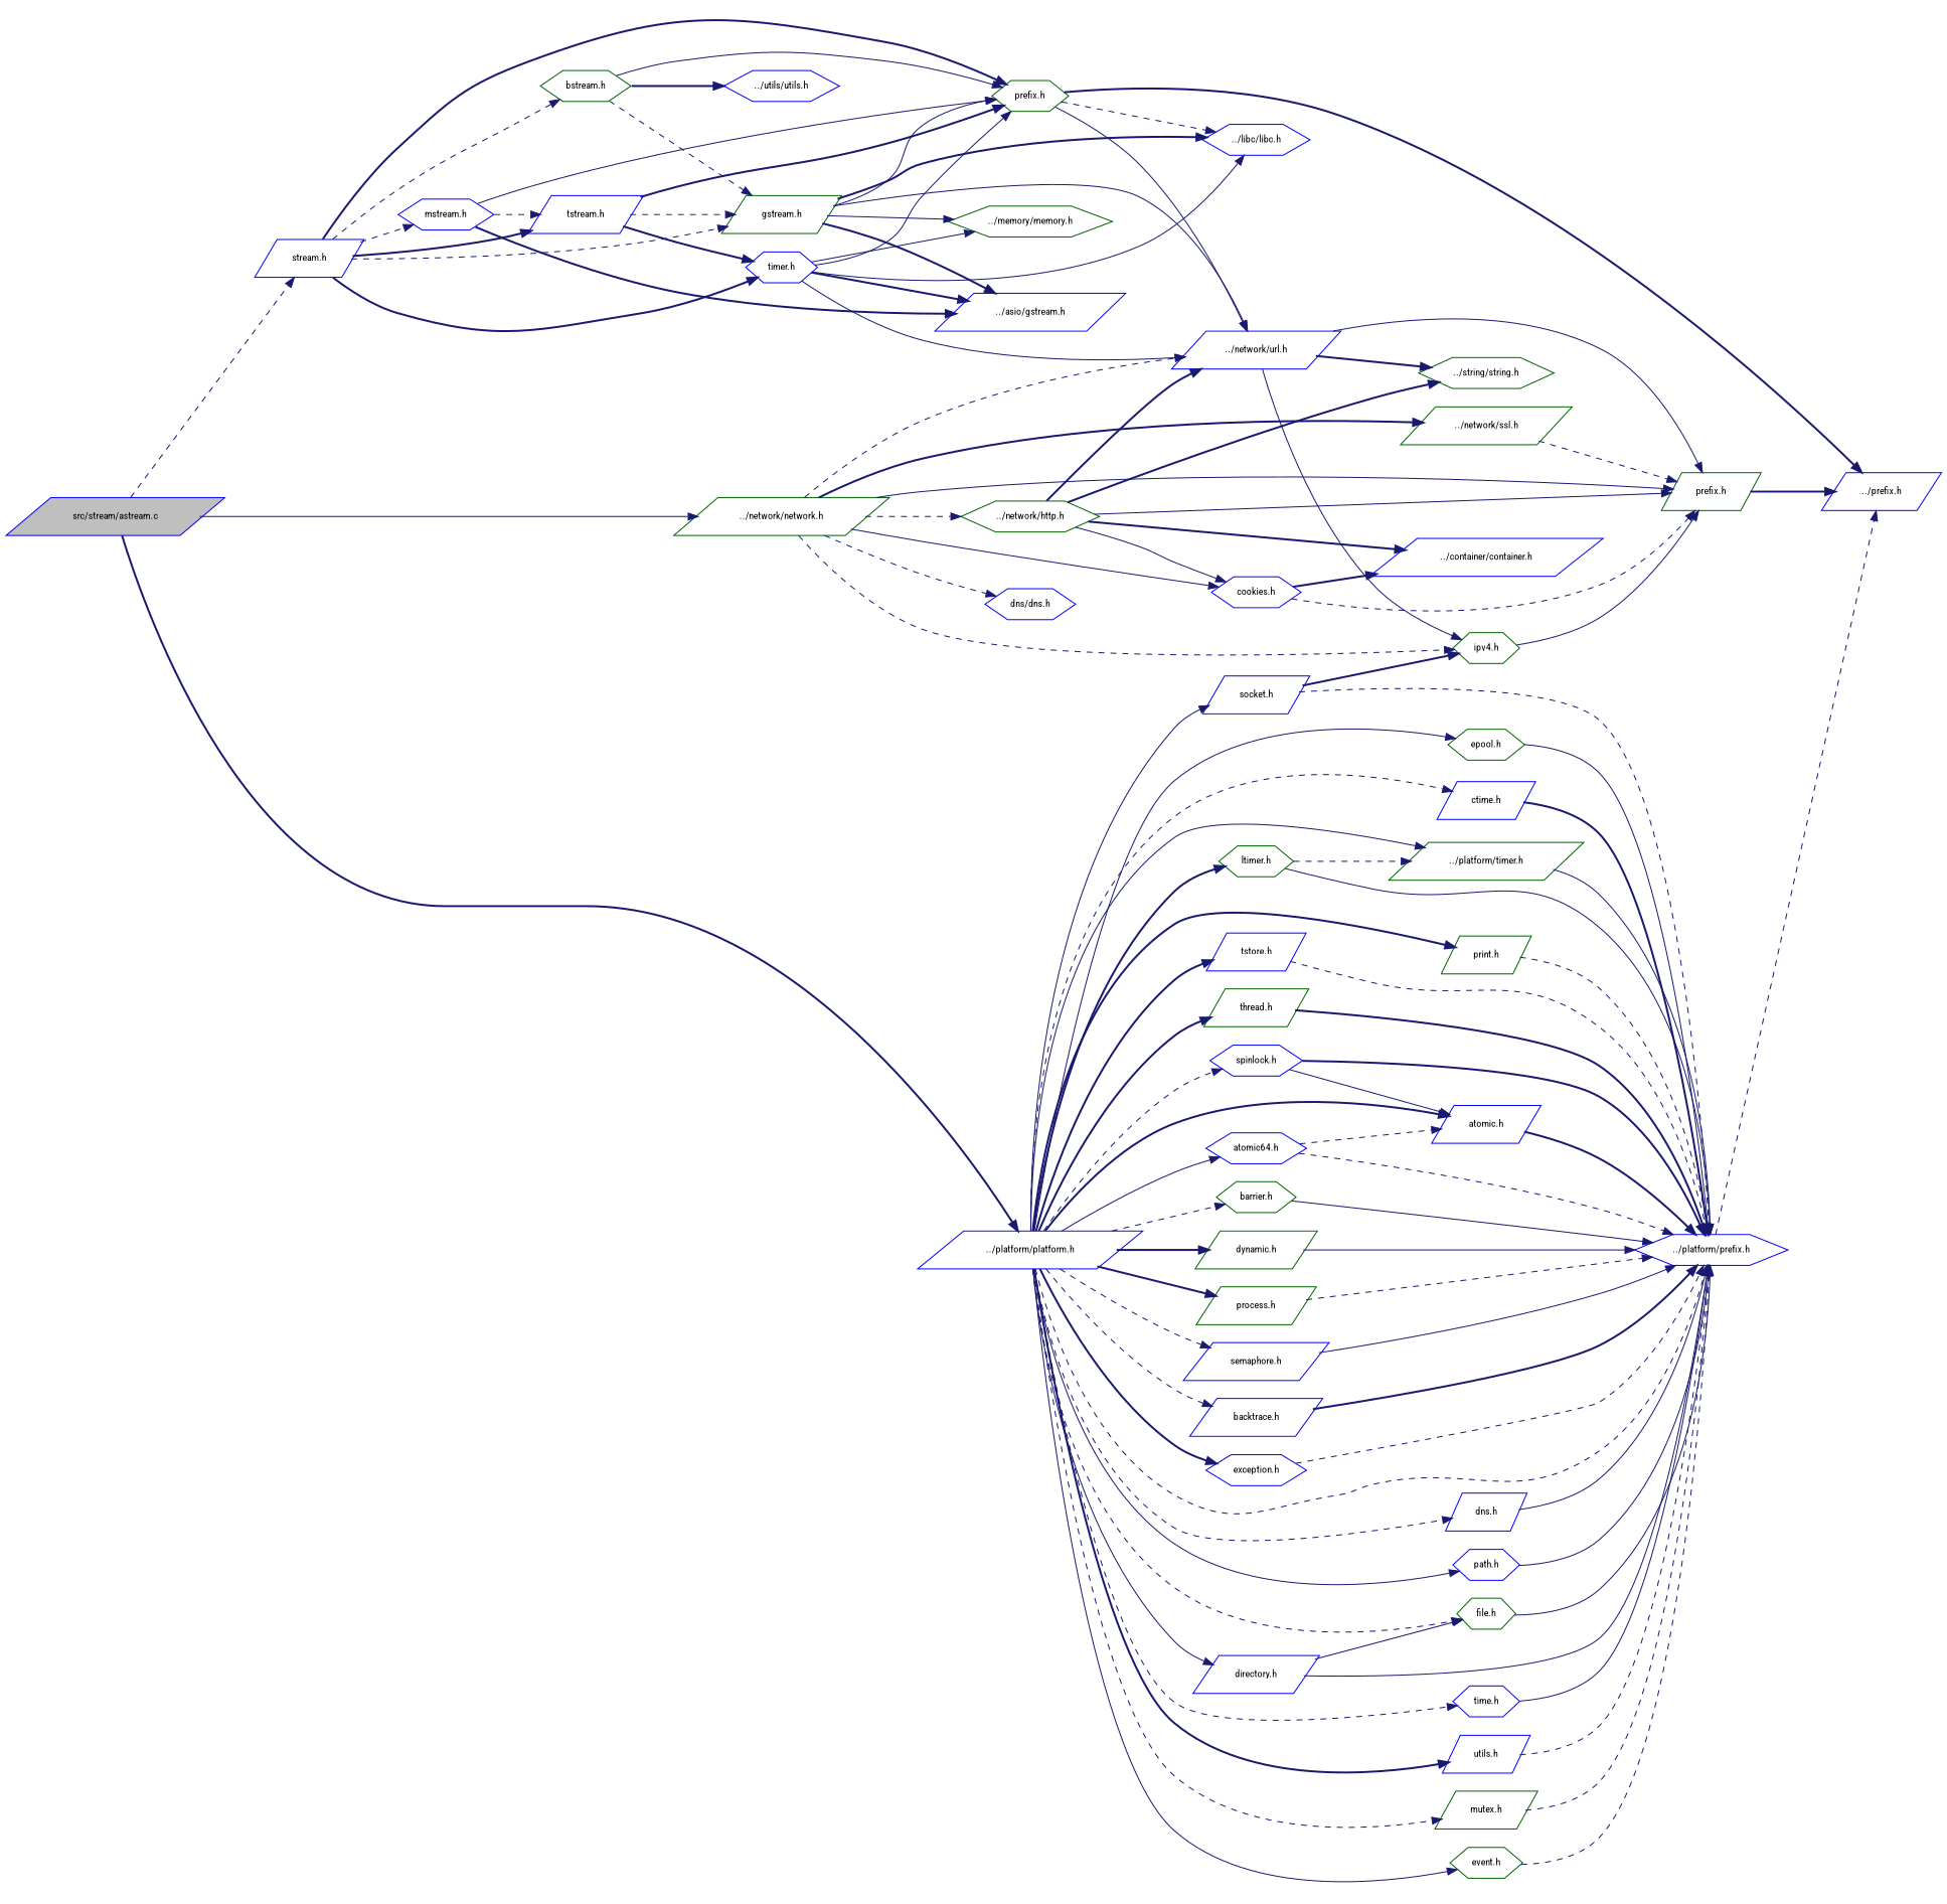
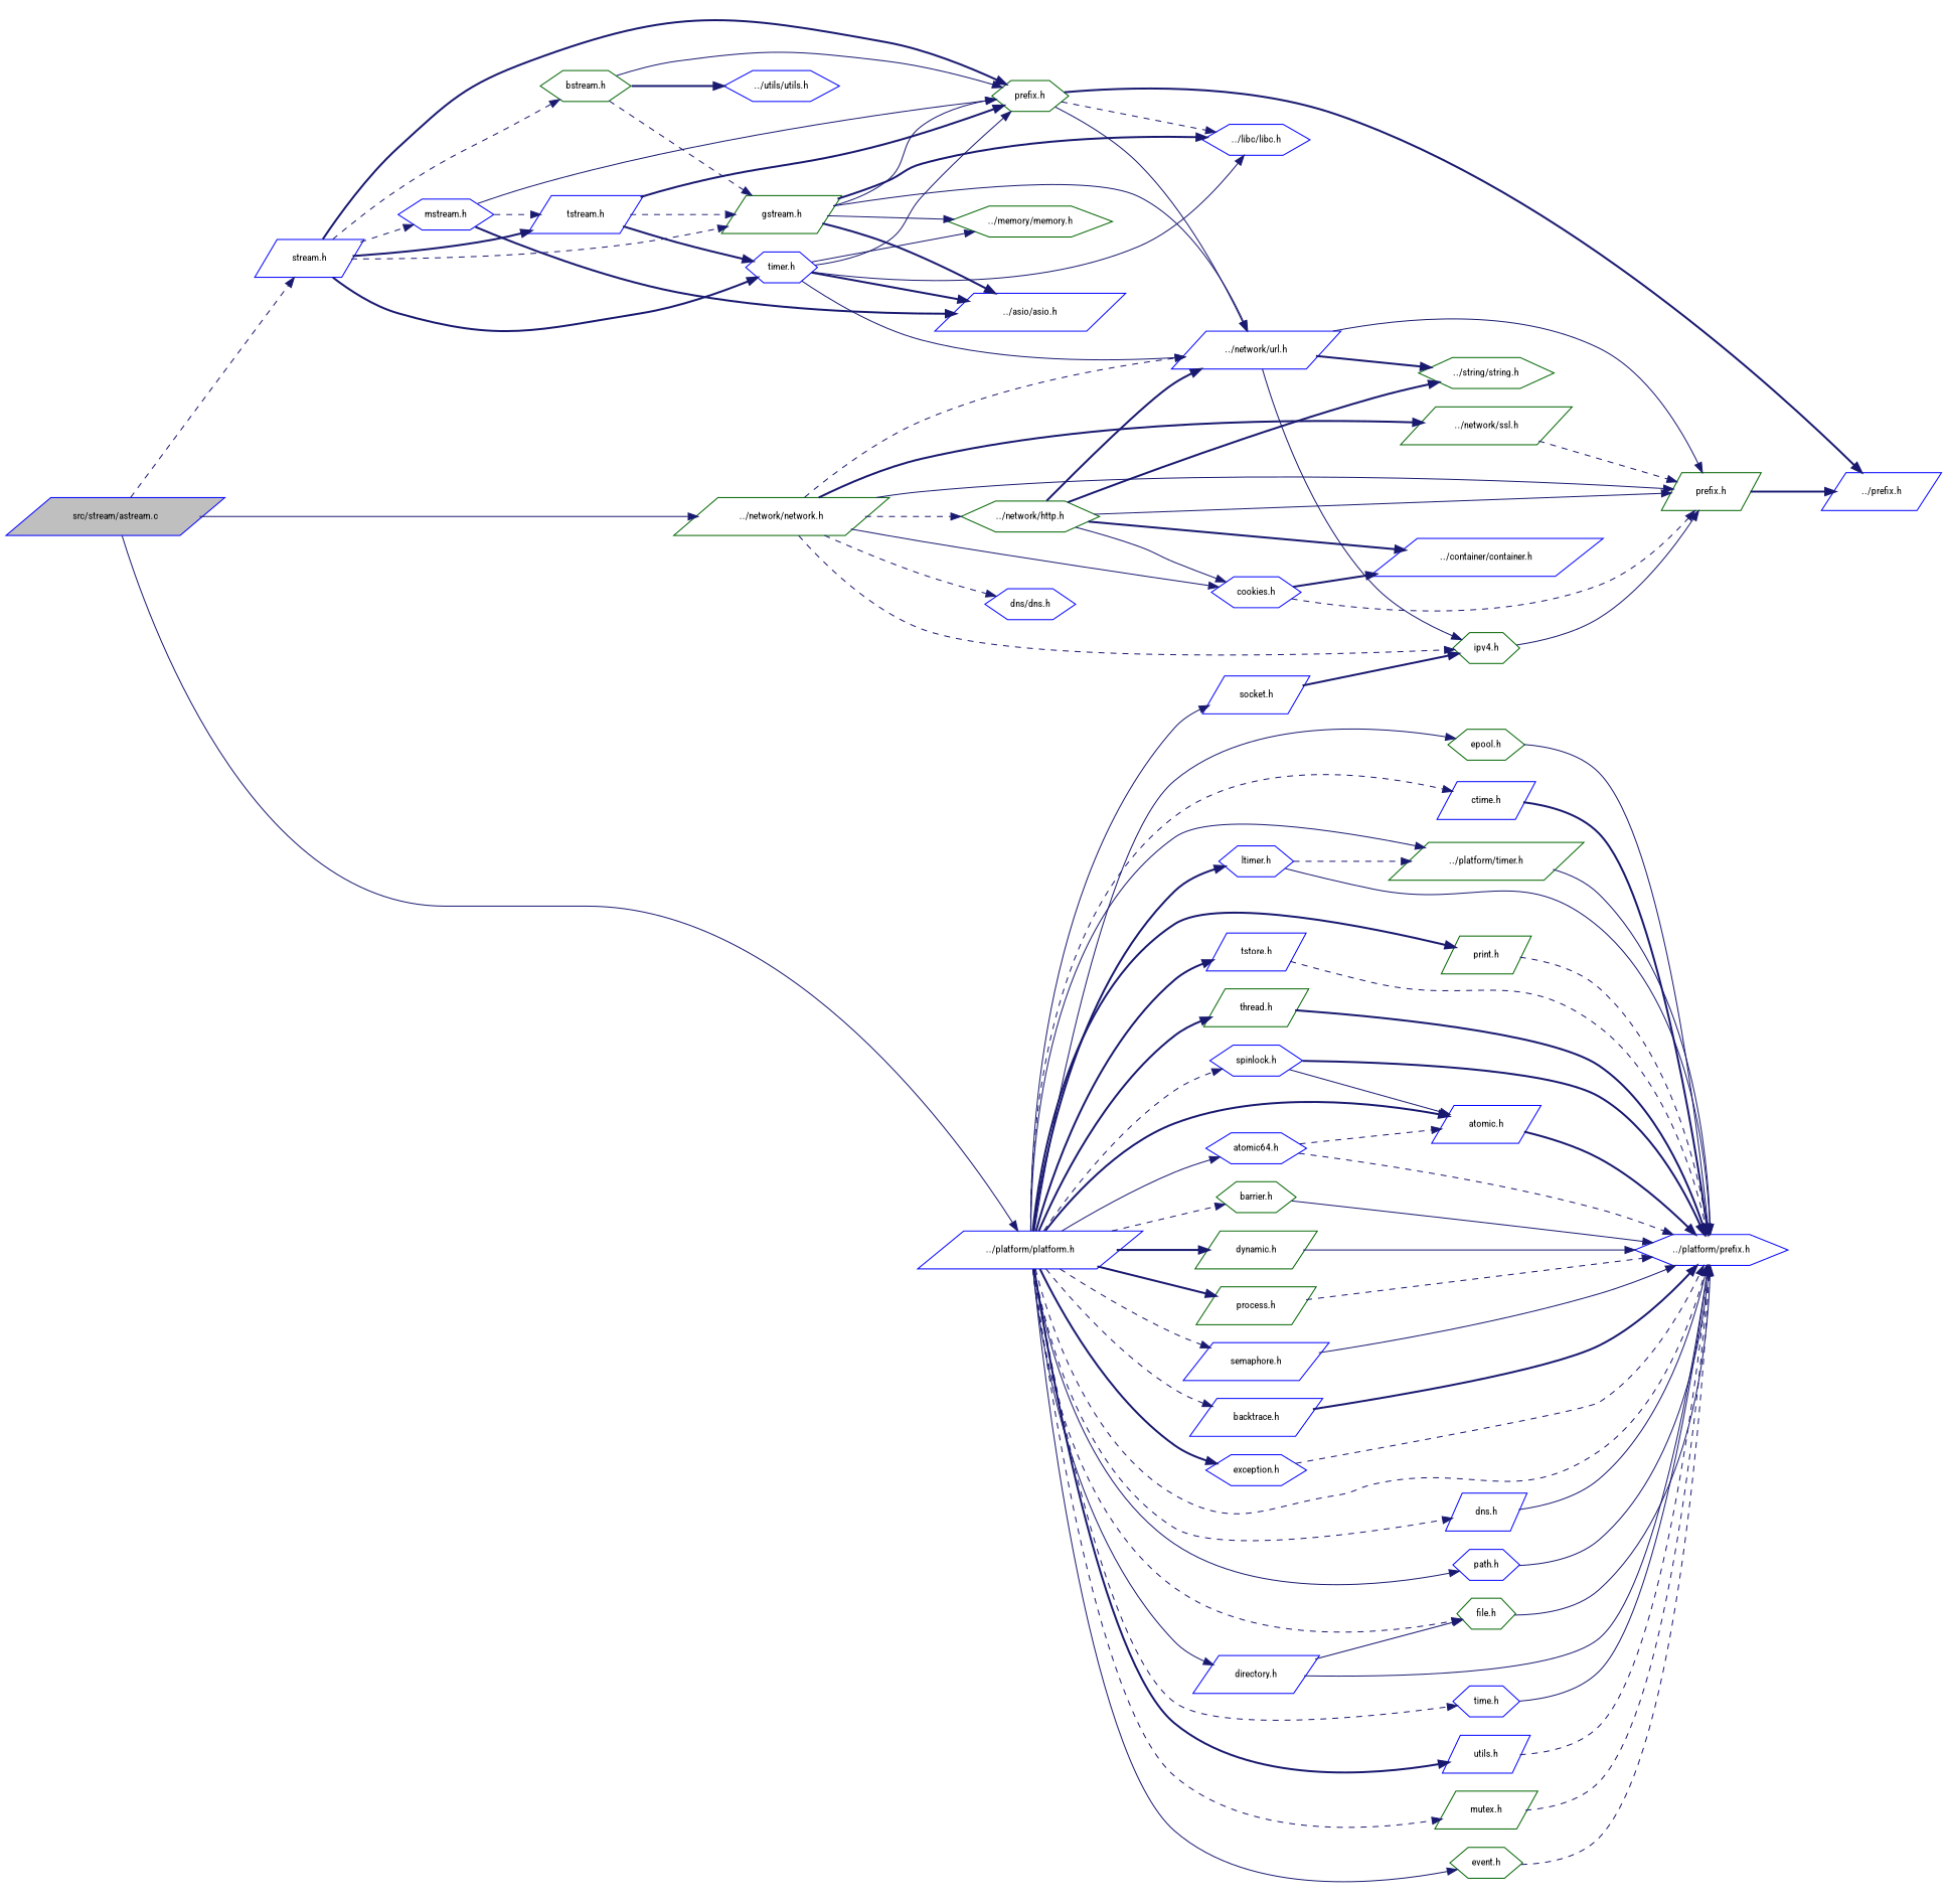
  digraph {
    fontname="Roboto Condensed"
    rankdir=LR
    node [color=blue fillcolor=white fontname="Roboto Condensed" fontsize=10 shape=parallelogram style=filled]
    edge [color=midnightblue fontname="Roboto Condensed" fontsize=10 labelfontname=CourierNew labelfontsize=10 style=solid]
    n1 [fillcolor=grey75 fontcolor=black height=0.2 label="src/stream/astream.c" width=0.4]
    n2 [height=0.2 label="stream.h" width=0.4]
    n3 [color=darkgreen height=0.2 label="../network/network.h" width=0.4]
    n4 [height=0.2 label="../platform/platform.h" width=0.4]
    n5 [color=darkgreen height=0.2 label="prefix.h" shape=hexagon width=0.4]
    n6 [color=darkgreen height=0.2 label="bstream.h" shape=hexagon width=0.4]
    n7 [color=darkgreen height=0.2 label="gstream.h" width=0.4]
    n8 [height=0.2 label="timer.h" shape=hexagon width=0.4]
    n9 [height=0.2 label="tstream.h" width=0.4]
    n10 [height=0.2 label="mstream.h" shape=hexagon width=0.4]
    n11 [height=0.2 label="../network/url.h" width=0.4]
    n12 [color=darkgreen height=0.2 label="prefix.h" width=0.4]
    n13 [color=darkgreen height=0.2 label="ipv4.h" shape=hexagon width=0.4]
    n14 [color=darkgreen height=0.2 label="../network/ssl.h" width=0.4]
    n15 [color=darkgreen height=0.2 label="../network/http.h" shape=hexagon width=0.4]
    n16 [height=0.2 label="cookies.h" shape=hexagon width=0.4]
    n17 [height=0.2 label="dns/dns.h" shape=hexagon width=0.4]
    n18 [height=0.2 label="../platform/prefix.h" shape=hexagon width=0.4]
    n19 [height=0.2 label="dns.h" width=0.4]
    n20 [height=0.2 label="path.h" shape=hexagon width=0.4]
    n21 [color=darkgreen height=0.2 label="file.h" shape=hexagon width=0.4]
    n22 [height=0.2 label="time.h" shape=hexagon width=0.4]
    n23 [height=0.2 label="utils.h" width=0.4]
    n24 [color=darkgreen height=0.2 label="mutex.h" width=0.4]
    n25 [color=darkgreen height=0.2 label="event.h" shape=hexagon width=0.4]
    n26 [color=darkgreen height=0.2 label="epool.h" shape=hexagon width=0.4]
    n27 [height=0.2 label="ctime.h" width=0.4]
    n28 [color=darkgreen height=0.2 label="../platform/timer.h" width=0.4]
    n29 [color=darkgreen height=0.2 label="print.h" width=0.4]
-   n30 [color=darkgreen height=0.2 label="ltimer.h" shape=hexagon width=0.4]
+   n30 [height=0.2 label="ltimer.h" shape=hexagon width=0.4]
    n31 [height=0.2 label="tstore.h" width=0.4]
    n32 [height=0.2 label="socket.h" width=0.4]
    n33 [color=darkgreen height=0.2 label="thread.h" width=0.4]
    n34 [height=0.2 label="atomic.h" width=0.4]
    n35 [color=darkgreen height=0.2 label="barrier.h" shape=hexagon width=0.4]
    n36 [color=darkgreen height=0.2 label="dynamic.h" width=0.4]
    n37 [color=darkgreen height=0.2 label="process.h" width=0.4]
    n38 [height=0.2 label="spinlock.h" shape=hexagon width=0.4]
    n39 [height=0.2 label="atomic64.h" shape=hexagon width=0.4]
    n40 [height=0.2 label="semaphore.h" width=0.4]
    n41 [height=0.2 label="backtrace.h" width=0.4]
    n42 [height=0.2 label="directory.h" width=0.4]
    n43 [height=0.2 label="exception.h" shape=hexagon width=0.4]
    n44 [height=0.2 label="../prefix.h" width=0.4]
    n45 [height=0.2 label="../libc/libc.h" shape=hexagon width=0.4]
    n46 [height=0.2 label="../utils/utils.h" shape=hexagon width=0.4]
-   n47 [height=0.2 label="../asio/gstream.h" width=0.4]
+   n47 [height=0.2 label="../asio/asio.h" width=0.4]
    n48 [color=darkgreen height=0.2 label="../memory/memory.h" shape=hexagon width=0.4]
    n49 [color=darkgreen height=0.2 label="../string/string.h" shape=hexagon width=0.4]
    n50 [height=0.2 label="../container/container.h" width=0.4]
    n1 -> n2 [style=dashed]
    n1 -> n3
-   n1 -> n4 [style=bold]
+   n1 -> n4
    n2 -> n5 [style=bold]
    n2 -> n6 [style=dashed]
    n2 -> n7 [style=dashed]
    n2 -> n8 [style=bold]
    n2 -> n9 [style=bold]
    n2 -> n10 [style=dashed]
    n3 -> n11 [style=dashed]
    n3 -> n12
    n3 -> n13 [style=dashed]
    n3 -> n14 [style=bold]
    n3 -> n15 [style=dashed]
    n3 -> n16
    n3 -> n17 [style=dashed]
    n4 -> n18 [style=dashed]
    n4 -> n19 [style=dashed]
    n4 -> n20
    n4 -> n21 [style=dashed]
    n4 -> n22 [style=dashed]
    n4 -> n23 [style=bold]
    n4 -> n24 [style=dashed]
    n4 -> n25
    n4 -> n26
    n4 -> n27 [style=dashed]
    n4 -> n28
    n4 -> n29 [style=bold]
    n4 -> n30 [style=bold]
    n4 -> n31 [style=bold]
    n4 -> n32
    n4 -> n33 [style=bold]
    n4 -> n34 [style=bold]
    n4 -> n35 [style=dashed]
    n4 -> n36 [style=bold]
    n4 -> n37 [style=bold]
    n4 -> n38 [style=dashed]
    n4 -> n39
    n4 -> n40 [style=dashed]
    n4 -> n41 [style=dashed]
    n4 -> n42
    n4 -> n43 [style=bold]
    n5 -> n11
    n5 -> n44 [style=bold]
    n5 -> n45 [style=dashed]
    n6 -> n5
    n6 -> n7 [style=dashed]
    n6 -> n46 [style=bold]
    n7 -> n5
    n7 -> n11
    n7 -> n45 [style=bold]
    n7 -> n47 [style=bold]
    n7 -> n48
    n8 -> n5
    n8 -> n11
    n8 -> n45
    n8 -> n47 [style=bold]
    n8 -> n48
    n9 -> n5 [style=bold]
    n9 -> n7 [style=dashed]
    n9 -> n8 [style=bold]
    n10 -> n5
    n10 -> n9 [style=dashed]
    n10 -> n47 [style=bold]
    n11 -> n12
    n11 -> n13
    n11 -> n49 [style=bold]
    n12 -> n44 [style=bold]
    n13 -> n12
    n14 -> n12 [style=dashed]
    n15 -> n11 [style=bold]
    n15 -> n12
    n15 -> n16
    n15 -> n49 [style=bold]
    n15 -> n50 [style=bold]
    n16 -> n12 [style=dashed]
    n16 -> n50 [style=bold]
-   n18 -> n44 [style=dashed]
    n19 -> n18
    n20 -> n18
    n21 -> n18
    n22 -> n18
    n23 -> n18 [style=dashed]
    n24 -> n18 [style=dashed]
    n25 -> n18 [style=dashed]
    n26 -> n18
    n27 -> n18 [style=bold]
    n28 -> n18
    n29 -> n18 [style=dashed]
    n30 -> n18
    n30 -> n28 [style=dashed]
    n31 -> n18 [style=dashed]
    n32 -> n13 [style=bold]
-   n32 -> n18 [style=dashed]
    n33 -> n18 [style=bold]
    n34 -> n18 [style=bold]
    n35 -> n18
    n36 -> n18
    n37 -> n18 [style=dashed]
    n38 -> n18 [style=bold]
    n38 -> n34
    n39 -> n18 [style=dashed]
    n39 -> n34 [style=dashed]
    n40 -> n18
    n41 -> n18 [style=bold]
    n42 -> n18
    n42 -> n21
    n43 -> n18 [style=dashed]
  }
